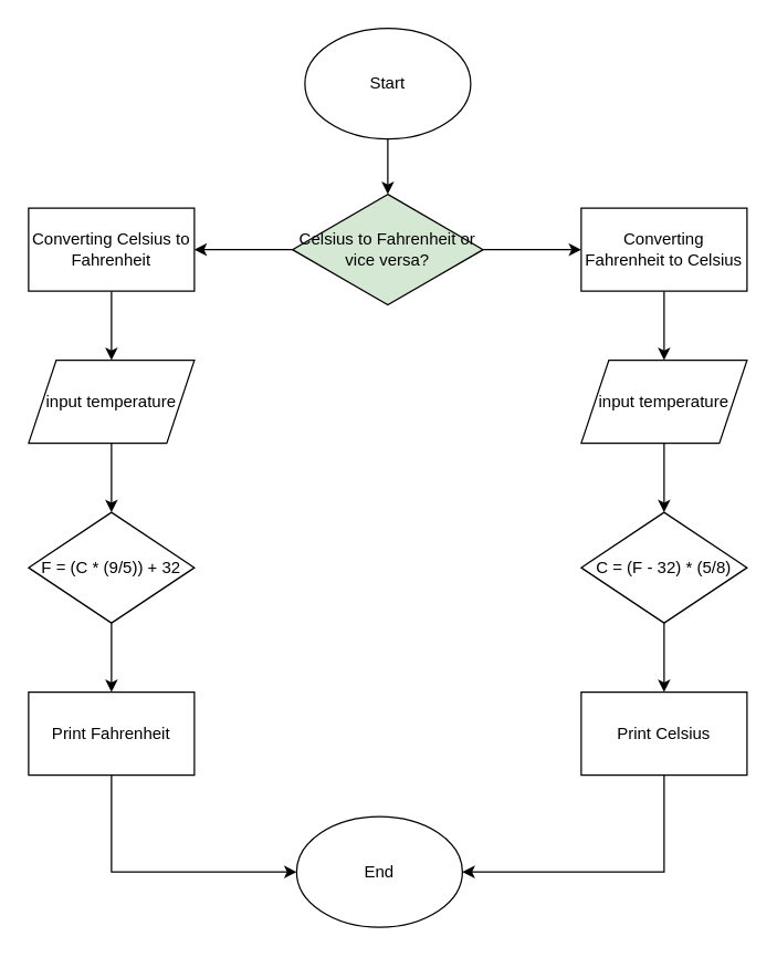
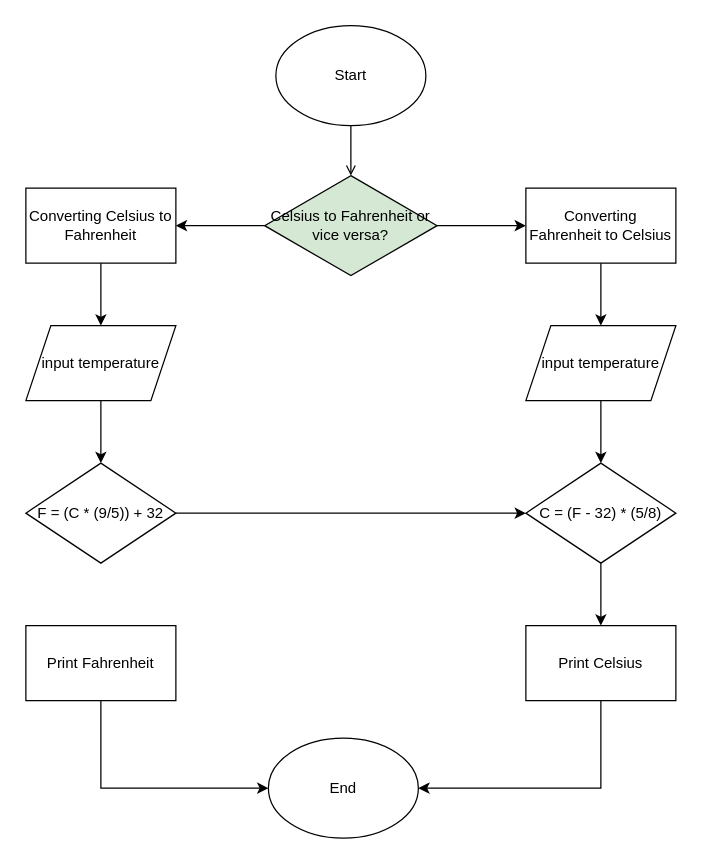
  <mxCell id="0" />
  <mxCell id="1" parent="0" />
- <mxCell id="2" value="" style="edgeStyle=orthogonalEdgeStyle;rounded=0;orthogonalLoop=1;jettySize=auto;html=1;" edge="1" parent="1" source="3" target="6"><mxGeometry relative="1" as="geometry" /></mxCell>
+ <mxCell id="2" value="" style="edgeStyle=orthogonalEdgeStyle;rounded=0;orthogonalLoop=1;jettySize=auto;html=1;endArrow=open;" edge="1" parent="1" source="3" target="6"><mxGeometry relative="1" as="geometry" /></mxCell>
  <mxCell id="3" value="Start" style="ellipse;whiteSpace=wrap;html=1;" vertex="1" parent="1"><mxGeometry x="220" y="20" width="120" height="80" as="geometry" /></mxCell>
  <mxCell id="4" value="" style="edgeStyle=orthogonalEdgeStyle;rounded=0;orthogonalLoop=1;jettySize=auto;html=1;" edge="1" parent="1" source="6" target="8"><mxGeometry relative="1" as="geometry" /></mxCell>
  <mxCell id="5" value="" style="edgeStyle=orthogonalEdgeStyle;rounded=0;orthogonalLoop=1;jettySize=auto;html=1;" edge="1" parent="1" source="6" target="10"><mxGeometry relative="1" as="geometry" /></mxCell>
  <mxCell id="6" value="&lt;span class=&quot;fontstyle0&quot;&gt;Celsius to Fahrenheit or vice versa?&lt;/span&gt;" style="rhombus;whiteSpace=wrap;html=1;fillColor=#d5e8d4;" vertex="1" parent="1"><mxGeometry x="211" y="140" width="138" height="80" as="geometry" /></mxCell>
  <mxCell id="7" value="" style="edgeStyle=orthogonalEdgeStyle;rounded=0;orthogonalLoop=1;jettySize=auto;html=1;" edge="1" parent="1" source="8" target="14"><mxGeometry relative="1" as="geometry" /></mxCell>
  <mxCell id="8" value="&lt;span class=&quot;fontstyle0&quot;&gt;Converting Fahrenheit to Celsius&lt;/span&gt;" style="rounded=0;whiteSpace=wrap;html=1;" vertex="1" parent="1"><mxGeometry x="420" y="150" width="120" height="60" as="geometry" /></mxCell>
  <mxCell id="9" value="" style="edgeStyle=orthogonalEdgeStyle;rounded=0;orthogonalLoop=1;jettySize=auto;html=1;" edge="1" parent="1" source="10" target="12"><mxGeometry relative="1" as="geometry" /></mxCell>
  <mxCell id="10" value="&lt;span class=&quot;fontstyle0&quot;&gt;Converting Celsius to Fahrenheit&lt;/span&gt;" style="rounded=0;whiteSpace=wrap;html=1;" vertex="1" parent="1"><mxGeometry x="20" y="150" width="120" height="60" as="geometry" /></mxCell>
  <mxCell id="11" value="" style="edgeStyle=orthogonalEdgeStyle;rounded=0;orthogonalLoop=1;jettySize=auto;html=1;" edge="1" parent="1" source="12" target="16"><mxGeometry relative="1" as="geometry" /></mxCell>
  <mxCell id="12" value="&lt;span class=&quot;fontstyle0&quot;&gt;input temperature&lt;/span&gt;" style="shape=parallelogram;perimeter=parallelogramPerimeter;whiteSpace=wrap;html=1;fixedSize=1;" vertex="1" parent="1"><mxGeometry x="20" y="260" width="120" height="60" as="geometry" /></mxCell>
  <mxCell id="13" value="" style="edgeStyle=orthogonalEdgeStyle;rounded=0;orthogonalLoop=1;jettySize=auto;html=1;" edge="1" parent="1" source="14" target="18"><mxGeometry relative="1" as="geometry" /></mxCell>
  <mxCell id="14" value="&lt;span class=&quot;fontstyle0&quot;&gt;input temperature&lt;/span&gt;" style="shape=parallelogram;perimeter=parallelogramPerimeter;whiteSpace=wrap;html=1;fixedSize=1;" vertex="1" parent="1"><mxGeometry x="420" y="260" width="120" height="60" as="geometry" /></mxCell>
- <mxCell id="15" value="" style="edgeStyle=orthogonalEdgeStyle;rounded=0;orthogonalLoop=1;jettySize=auto;html=1;" edge="1" parent="1" source="16" target="19"><mxGeometry relative="1" as="geometry" /></mxCell>
+ <mxCell id="15" value="" style="edgeStyle=orthogonalEdgeStyle;rounded=0;orthogonalLoop=1;jettySize=auto;html=1;" edge="1" parent="1" source="16" target="18"><mxGeometry relative="1" as="geometry" /></mxCell>
  <mxCell id="16" value="F = (C * (9/5)) + 32" style="rhombus;whiteSpace=wrap;html=1;" vertex="1" parent="1"><mxGeometry x="20" y="370" width="120" height="80" as="geometry" /></mxCell>
  <mxCell id="17" value="" style="edgeStyle=orthogonalEdgeStyle;rounded=0;orthogonalLoop=1;jettySize=auto;html=1;" edge="1" parent="1" source="18" target="20"><mxGeometry relative="1" as="geometry" /></mxCell>
  <mxCell id="18" value="C = (F - 32) * (5/8)" style="rhombus;whiteSpace=wrap;html=1;" vertex="1" parent="1"><mxGeometry x="420" y="370" width="120" height="80" as="geometry" /></mxCell>
  <mxCell id="19" value="Print Fahrenheit" style="rounded=0;whiteSpace=wrap;html=1;" vertex="1" parent="1"><mxGeometry x="20" y="500" width="120" height="60" as="geometry" /></mxCell>
  <mxCell id="20" value="Print Celsius" style="rounded=0;whiteSpace=wrap;html=1;" vertex="1" parent="1"><mxGeometry x="420" y="500" width="120" height="60" as="geometry" /></mxCell>
  <mxCell id="21" value="End" style="ellipse;whiteSpace=wrap;html=1;" vertex="1" parent="1"><mxGeometry x="214" y="590" width="120" height="80" as="geometry" /></mxCell>
  <mxCell id="22" value="" style="endArrow=classic;html=1;rounded=0;exitX=0.5;exitY=1;exitDx=0;exitDy=0;entryX=0;entryY=0.5;entryDx=0;entryDy=0;" edge="1" parent="1" source="19" target="21"><mxGeometry width="50" height="50" relative="1" as="geometry"><mxPoint x="250" y="500" as="sourcePoint" /><mxPoint x="300" y="450" as="targetPoint" /><Array as="points"><mxPoint x="80" y="630" /></Array></mxGeometry></mxCell>
  <mxCell id="23" value="" style="endArrow=classic;html=1;rounded=0;exitX=0.5;exitY=1;exitDx=0;exitDy=0;entryX=1;entryY=0.5;entryDx=0;entryDy=0;" edge="1" parent="1" source="20" target="21"><mxGeometry width="50" height="50" relative="1" as="geometry"><mxPoint x="250" y="500" as="sourcePoint" /><mxPoint x="300" y="450" as="targetPoint" /><Array as="points"><mxPoint x="480" y="630" /></Array></mxGeometry></mxCell>
